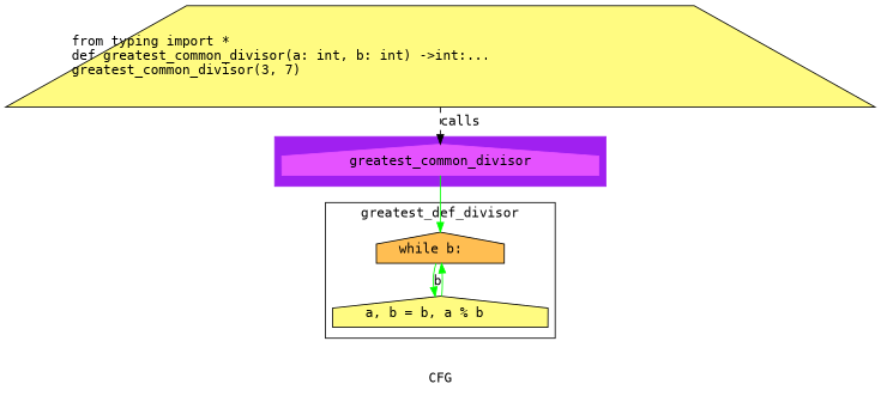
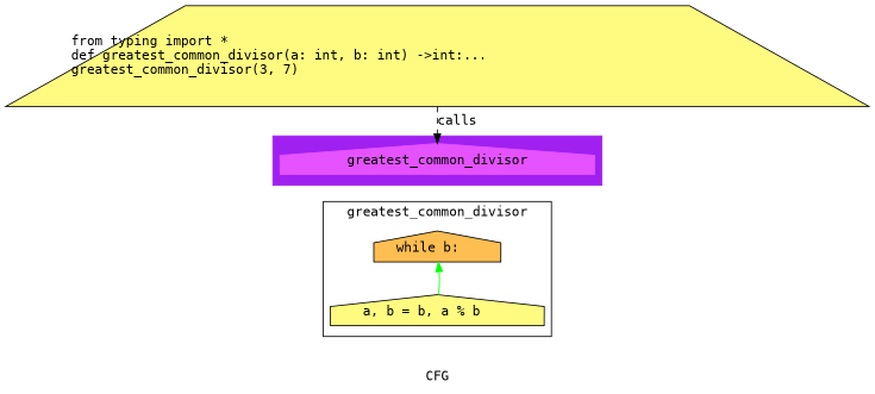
  digraph {
    compound=True
    fontname="DejaVu Sans Mono"
    label=CFG
    pack=False
    rankdir=TB
    ranksep=0.02
    node [fontname="DejaVu Sans Mono" shape=house style="filled,solid" fillcolor="#FFFB81"]
    edge [color=green fontname="DejaVu Sans Mono"]
    n1 [color="#E552FF" height=0.5 label=greatest_common_divisor linenum="[7]" style=filled width=2.8611 fillcolor=""]
    n2 [fillcolor="#FFBE52" height=0.5 label="while b:\l" linenum="[3]" width=1.7303]
    n3 [height=0.5 label="a, b = b, a % b\l" linenum="[4]" width=1.9444]
    n4 [height=0.73611 label="from typing import *\ldef greatest_common_divisor(a: int, b: int) ->int:...\lgreatest_common_divisor(3, 7)\l" linenum="[1]" shape=trapezium width=6.3056]
    subgraph cluster_1 {
      color=purple
      compound=true
      label=""
      shape=tab
      style=filled
      n1
    }
    subgraph cluster_2 {
-     label=greatest_def_divisor
+     label=greatest_common_divisor
      n2
      n3
    }
-   n1 -> n2
-   n2 -> n3 [label=b]
    n3 -> n2
    n4 -> n1 [label=calls style=dashed color=""]
  }
